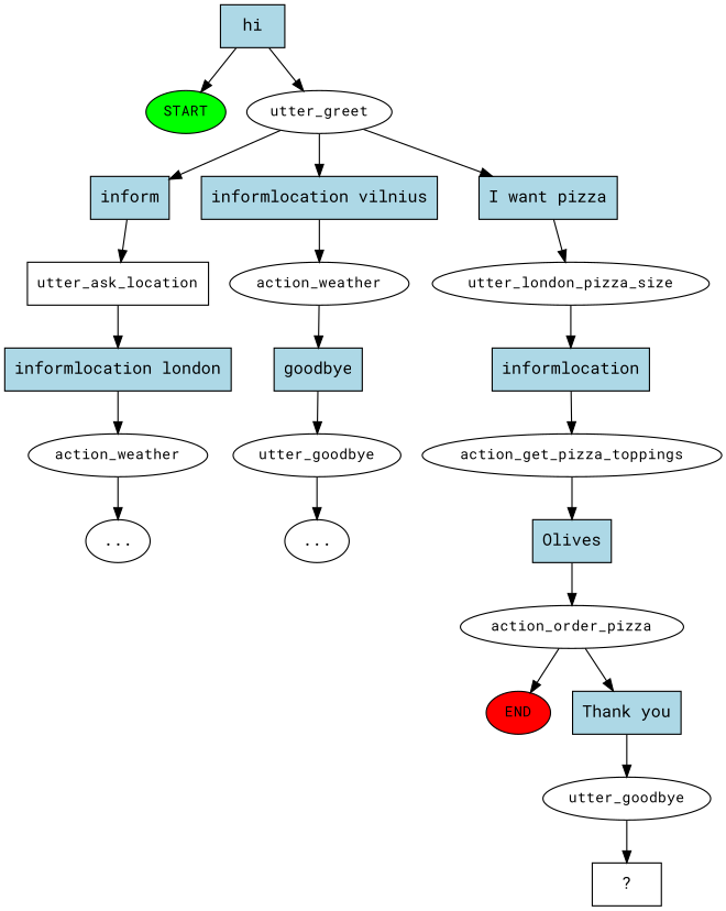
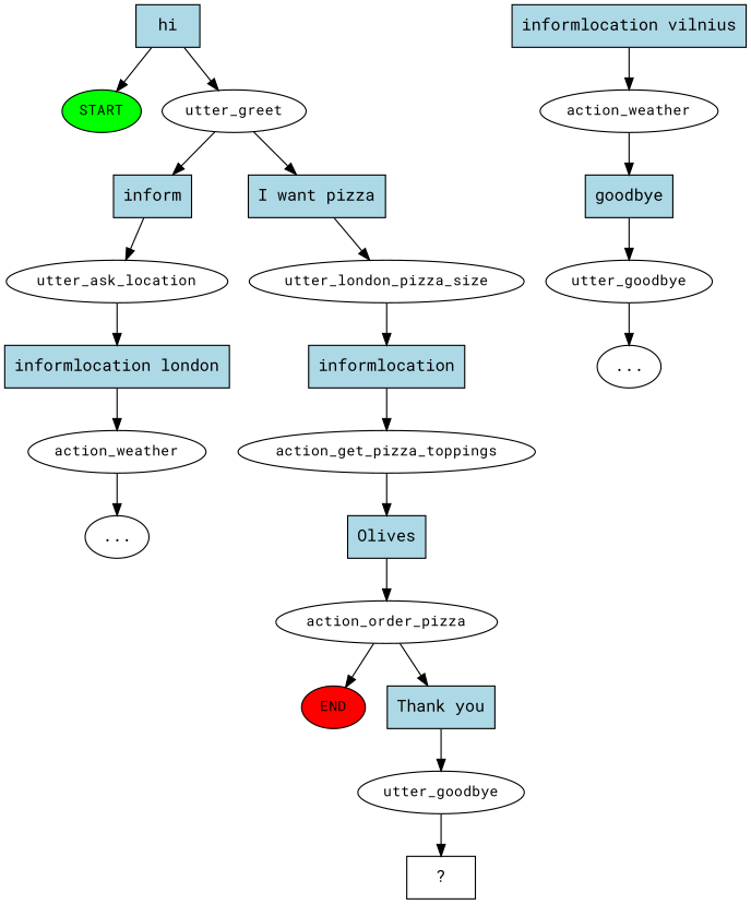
  digraph {
    fontname="Roboto Mono"
    node [fontname="Roboto Mono"]
    edge [fontname="Roboto Mono"]
    n1 [fillcolor=green fontsize=12 label=START style=filled]
    n2 [fillcolor=lightblue label=hi shape=rect style=filled]
    n3 [fontsize=12 label=utter_greet]
    n4 [fillcolor=red fontsize=12 label=END style=filled]
    n5 [fillcolor=lightblue label=inform shape=rect style=filled]
    n6 [fillcolor=lightblue label="informlocation vilnius" shape=rect style=filled]
    n7 [fillcolor=lightblue label="I want pizza" shape=rect style=filled]
-   n8 [fontsize=12 label=utter_ask_location shape=box]
+   n8 [fontsize=12 label=utter_ask_location]
    n9 [fontsize=12 label=action_weather]
    n10 [fontsize=12 label=utter_london_pizza_size]
    n11 [fillcolor=lightblue label="informlocation london" shape=rect style=filled]
    n12 [fontsize=12 label=action_weather]
    n13 [label="..."]
    n14 [fillcolor=lightblue label=goodbye shape=rect style=filled]
    n15 [fontsize=12 label=utter_goodbye]
    n16 [label="..."]
    n17 [fillcolor=lightblue label=informlocation shape=rect style=filled]
    n18 [fontsize=12 label=action_get_pizza_toppings]
    n19 [fillcolor=lightblue label=Olives shape=rect style=filled]
    n20 [fontsize=12 label=action_order_pizza]
    n21 [fillcolor=lightblue label="Thank you" shape=rect style=filled]
    n22 [fontsize=12 label=utter_goodbye]
    n23 [label="  ?  " shape=rect]
    n2 -> n1
    n2 -> n3
    n3 -> n5
-   n3 -> n6
    n3 -> n7
    n5 -> n8
    n6 -> n9
    n7 -> n10
    n8 -> n11
    n9 -> n14
    n10 -> n17
    n11 -> n12
    n12 -> n13
    n14 -> n15
    n15 -> n16
    n17 -> n18
    n18 -> n19
    n19 -> n20
    n20 -> n4
    n20 -> n21
    n21 -> n22
    n22 -> n23
  }
